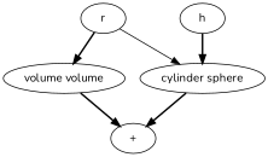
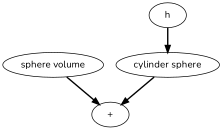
  digraph {
    fontname=Nunito
    node [fontname=Nunito]
    edge [fontname=Nunito style=bold]
-   n1 [label=r]
-   n2 [label="volume volume"]
+   n2 [label="sphere volume"]
    n3 [label="cylinder sphere"]
    n4 [label="+"]
    n5 [label=h]
-   n1 -> n2
-   n1 -> n3 [style=solid]
    n2 -> n4
    n3 -> n4
    n5 -> n3
  }
